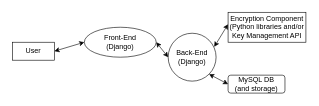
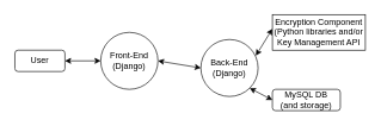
  <mxCell id="0" />
  <mxCell id="1" parent="0" />
- <mxCell id="2" value="User" style="rounded=0;whiteSpace=wrap;html=1;" vertex="1" parent="1"><mxGeometry x="20" y="70" width="70" height="30" as="geometry" /></mxCell>
- <mxCell id="3" value="Front-End&lt;div&gt;(Django)&lt;/div&gt;" style="ellipse;whiteSpace=wrap;html=1;aspect=fixed;" vertex="1" parent="1"><mxGeometry x="140" y="45" width="120" height="50" as="geometry" /></mxCell>
+ <mxCell id="2" value="User" style="whiteSpace=wrap;html=1;rounded=1;" vertex="1" parent="1"><mxGeometry x="20" y="70" width="70" height="30" as="geometry" /></mxCell>
+ <mxCell id="3" value="Front-End&lt;div&gt;(Django)&lt;/div&gt;" style="ellipse;whiteSpace=wrap;html=1;aspect=fixed;" vertex="1" parent="1"><mxGeometry x="140" y="45" width="80" height="80" as="geometry" /></mxCell>
  <mxCell id="4" value="" style="endArrow=classic;startArrow=classic;html=1;rounded=0;entryX=0;entryY=0.5;entryDx=0;entryDy=0;exitX=1;exitY=0.5;exitDx=0;exitDy=0;" edge="1" parent="1" source="2" target="3"><mxGeometry width="50" height="50" relative="1" as="geometry"><mxPoint x="-10" y="180" as="sourcePoint" /><mxPoint x="40" y="130" as="targetPoint" /></mxGeometry></mxCell>
  <mxCell id="5" value="Back-End&lt;div&gt;(Django)&lt;/div&gt;" style="ellipse;whiteSpace=wrap;html=1;aspect=fixed;" vertex="1" parent="1"><mxGeometry x="280" y="55" width="80" height="80" as="geometry" /></mxCell>
  <mxCell id="6" value="" style="endArrow=classic;startArrow=classic;html=1;rounded=0;entryX=0;entryY=0.5;entryDx=0;entryDy=0;exitX=1;exitY=0.5;exitDx=0;exitDy=0;" edge="1" parent="1" source="3" target="5"><mxGeometry width="50" height="50" relative="1" as="geometry"><mxPoint x="230" y="110" as="sourcePoint" /><mxPoint x="280" y="60" as="targetPoint" /></mxGeometry></mxCell>
  <mxCell id="7" value="" style="endArrow=classic;startArrow=classic;html=1;rounded=0;entryX=0;entryY=0.5;entryDx=0;entryDy=0;exitX=0.961;exitY=0.284;exitDx=0;exitDy=0;exitPerimeter=0;" edge="1" parent="1" source="5"><mxGeometry width="50" height="50" relative="1" as="geometry"><mxPoint x="350" y="60" as="sourcePoint" /><mxPoint x="380" y="40" as="targetPoint" /></mxGeometry></mxCell>
  <mxCell id="8" value="" style="endArrow=classic;startArrow=classic;html=1;rounded=0;entryX=0;entryY=0.5;entryDx=0;entryDy=0;exitX=1;exitY=1;exitDx=0;exitDy=0;" edge="1" parent="1" source="5"><mxGeometry width="50" height="50" relative="1" as="geometry"><mxPoint x="260" y="210" as="sourcePoint" /><mxPoint x="380" y="140" as="targetPoint" /></mxGeometry></mxCell>
  <mxCell id="9" value="MySQL DB&lt;div&gt;(and storage)&lt;/div&gt;" style="rounded=1;whiteSpace=wrap;html=1;" vertex="1" parent="1"><mxGeometry x="380" y="125" width="95" height="30" as="geometry" /></mxCell>
  <mxCell id="10" value="Encryption Component (Python libraries and/or Key Management API" style="rounded=0;whiteSpace=wrap;html=1;" vertex="1" parent="1"><mxGeometry x="380" y="20" width="130" height="50" as="geometry" /></mxCell>
